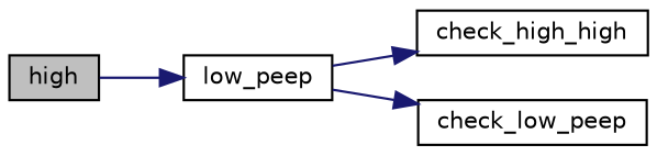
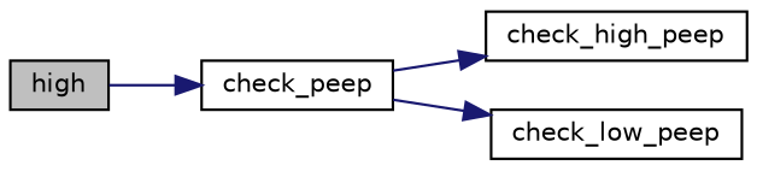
  digraph {
    rankdir=LR
    node [color=black fillcolor=white fontname=Helvetica fontsize=10 shape=record style=filled]
    edge [color=midnightblue fontname=Helvetica fontsize=10 labelfontname=Helvetica labelfontsize=10 style=solid]
    n1 [fillcolor=grey75 fontcolor=black height=0.2 label=high width=0.4]
-   n2 [height=0.2 label=low_peep width=0.4]
-   n3 [height=0.2 label=check_high_high width=0.4]
+   n2 [height=0.2 label=check_peep width=0.4]
+   n3 [height=0.2 label=check_high_peep width=0.4]
    n4 [height=0.2 label=check_low_peep width=0.4]
    n1 -> n2
    n2 -> n3
    n2 -> n4
  }
